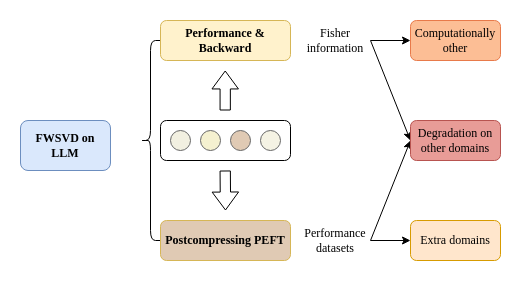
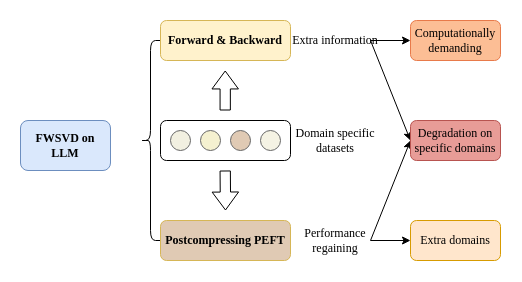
  <mxCell id="0" />
  <mxCell id="1" parent="0" />
- <mxCell id="2" value="&lt;font face=&quot;Times New Roman&quot;&gt;Computationally other&lt;/font&gt;" style="rounded=1;whiteSpace=wrap;html=1;fillColor=#FCBE95;strokeColor=#E87A4A;" vertex="1" parent="1"><mxGeometry x="410" y="20" width="90" height="40" as="geometry" /></mxCell>
+ <mxCell id="2" value="&lt;font face=&quot;Times New Roman&quot;&gt;Computationally demanding&lt;/font&gt;" style="rounded=1;whiteSpace=wrap;html=1;fillColor=#FCBE95;strokeColor=#E87A4A;" vertex="1" parent="1"><mxGeometry x="410" y="20" width="90" height="40" as="geometry" /></mxCell>
  <mxCell id="3" value="&lt;font face=&quot;Times New Roman&quot;&gt;&lt;b&gt;FWSVD on LLM&lt;/b&gt;&lt;/font&gt;" style="rounded=1;whiteSpace=wrap;html=1;fillColor=#dae8fc;strokeColor=#6c8ebf;" vertex="1" parent="1"><mxGeometry x="20" y="120" width="90" height="50" as="geometry" /></mxCell>
  <mxCell id="4" value="" style="shape=curlyBracket;whiteSpace=wrap;html=1;rounded=1;labelPosition=left;verticalLabelPosition=middle;align=right;verticalAlign=middle;" vertex="1" parent="1"><mxGeometry x="140" y="40" width="20" height="200" as="geometry" /></mxCell>
- <mxCell id="5" value="&lt;font face=&quot;Times New Roman&quot;&gt;&lt;b&gt;Performance &amp;amp; Backward&lt;/b&gt;&lt;/font&gt;" style="rounded=1;whiteSpace=wrap;html=1;fillColor=#fff2cc;strokeColor=#d6b656;" vertex="1" parent="1"><mxGeometry x="160" y="20" width="130" height="40" as="geometry" /></mxCell>
+ <mxCell id="5" value="&lt;font face=&quot;Times New Roman&quot;&gt;&lt;b&gt;Forward &amp;amp; Backward&lt;/b&gt;&lt;/font&gt;" style="rounded=1;whiteSpace=wrap;html=1;fillColor=#fff2cc;strokeColor=#d6b656;" vertex="1" parent="1"><mxGeometry x="160" y="20" width="130" height="40" as="geometry" /></mxCell>
  <mxCell id="6" value="&lt;font face=&quot;Times New Roman&quot;&gt;&lt;b&gt;Postcompressing PEFT&lt;/b&gt;&lt;/font&gt;" style="rounded=1;whiteSpace=wrap;html=1;fillColor=#e0cab4;strokeColor=#d6b656;" vertex="1" parent="1"><mxGeometry x="160" y="220" width="130" height="40" as="geometry" /></mxCell>
  <mxCell id="7" value="" style="rounded=1;whiteSpace=wrap;html=1;" vertex="1" parent="1"><mxGeometry x="160" y="120" width="130" height="40" as="geometry" /></mxCell>
  <mxCell id="8" value="" style="ellipse;whiteSpace=wrap;html=1;aspect=fixed;fillColor=#F2F0E1;fontColor=#333333;strokeColor=#666666;" vertex="1" parent="1"><mxGeometry x="170" y="130" width="20" height="20" as="geometry" /></mxCell>
  <mxCell id="9" value="" style="ellipse;whiteSpace=wrap;html=1;aspect=fixed;fillColor=#F5F1D0;fontColor=#333333;strokeColor=#666666;" vertex="1" parent="1"><mxGeometry x="200" y="130" width="20" height="20" as="geometry" /></mxCell>
  <mxCell id="10" value="" style="ellipse;whiteSpace=wrap;html=1;aspect=fixed;fillColor=#E0CAB4;fontColor=#333333;strokeColor=#666666;" vertex="1" parent="1"><mxGeometry x="230" y="130" width="20" height="20" as="geometry" /></mxCell>
  <mxCell id="11" value="" style="ellipse;whiteSpace=wrap;html=1;aspect=fixed;fillColor=#F5F3E4;fontColor=#333333;strokeColor=#666666;" vertex="1" parent="1"><mxGeometry x="260" y="130" width="20" height="20" as="geometry" /></mxCell>
+ <mxCell id="12" value="&lt;font face=&quot;Times New Roman&quot;&gt;Domain specific datasets&lt;/font&gt;" style="text;html=1;strokeColor=none;fillColor=none;align=center;verticalAlign=middle;whiteSpace=wrap;rounded=0;" vertex="1" parent="1"><mxGeometry x="290" y="125" width="90" height="30" as="geometry" /></mxCell>
  <mxCell id="13" value="" style="shape=flexArrow;endArrow=classic;html=1;rounded=0;width=10.286;endSize=5.651;endWidth=15.184;" edge="1" parent="1"><mxGeometry width="50" height="50" relative="1" as="geometry"><mxPoint x="224.71" y="110" as="sourcePoint" /><mxPoint x="224.71" y="70" as="targetPoint" /></mxGeometry></mxCell>
- <mxCell id="14" value="&lt;font face=&quot;Times New Roman&quot;&gt;Fisher information&lt;/font&gt;" style="text;html=1;strokeColor=none;fillColor=none;align=center;verticalAlign=middle;whiteSpace=wrap;rounded=0;" vertex="1" parent="1"><mxGeometry x="290" y="25" width="90" height="30" as="geometry" /></mxCell>
- <mxCell id="15" value="&lt;font face=&quot;Times New Roman&quot;&gt;Performance datasets&lt;/font&gt;" style="text;html=1;strokeColor=none;fillColor=none;align=center;verticalAlign=middle;whiteSpace=wrap;rounded=0;" vertex="1" parent="1"><mxGeometry x="290" y="225" width="90" height="30" as="geometry" /></mxCell>
+ <mxCell id="14" value="&lt;font face=&quot;Times New Roman&quot;&gt;Extra information&lt;/font&gt;" style="text;html=1;strokeColor=none;fillColor=none;align=center;verticalAlign=middle;whiteSpace=wrap;rounded=0;" vertex="1" parent="1"><mxGeometry x="290" y="25" width="90" height="30" as="geometry" /></mxCell>
+ <mxCell id="15" value="&lt;font face=&quot;Times New Roman&quot;&gt;Performance regaining&lt;/font&gt;" style="text;html=1;strokeColor=none;fillColor=none;align=center;verticalAlign=middle;whiteSpace=wrap;rounded=0;" vertex="1" parent="1"><mxGeometry x="290" y="225" width="90" height="30" as="geometry" /></mxCell>
  <mxCell id="16" value="" style="shape=flexArrow;endArrow=classic;html=1;rounded=0;width=10.286;endSize=5.651;endWidth=15.184;" edge="1" parent="1"><mxGeometry width="50" height="50" relative="1" as="geometry"><mxPoint x="224.71" y="170" as="sourcePoint" /><mxPoint x="225" y="210" as="targetPoint" /></mxGeometry></mxCell>
  <mxCell id="17" value="" style="endArrow=classic;html=1;rounded=0;" edge="1" parent="1"><mxGeometry width="50" height="50" relative="1" as="geometry"><mxPoint x="370" y="40" as="sourcePoint" /><mxPoint x="410" y="40" as="targetPoint" /></mxGeometry></mxCell>
  <mxCell id="18" value="" style="endArrow=classic;html=1;rounded=0;entryX=0;entryY=0.5;entryDx=0;entryDy=0;" edge="1" parent="1"><mxGeometry width="50" height="50" relative="1" as="geometry"><mxPoint x="370" y="40" as="sourcePoint" /><mxPoint x="410" y="140" as="targetPoint" /></mxGeometry></mxCell>
  <mxCell id="19" value="" style="endArrow=classic;html=1;rounded=0;entryX=0;entryY=0.5;entryDx=0;entryDy=0;" edge="1" parent="1"><mxGeometry width="50" height="50" relative="1" as="geometry"><mxPoint x="370" y="240" as="sourcePoint" /><mxPoint x="410" y="140" as="targetPoint" /></mxGeometry></mxCell>
  <mxCell id="20" value="" style="endArrow=classic;html=1;rounded=0;" edge="1" parent="1"><mxGeometry width="50" height="50" relative="1" as="geometry"><mxPoint x="370" y="240" as="sourcePoint" /><mxPoint x="410" y="240" as="targetPoint" /></mxGeometry></mxCell>
- <mxCell id="21" value="&lt;font face=&quot;Times New Roman&quot;&gt;Degradation on other domains&lt;/font&gt;" style="rounded=1;whiteSpace=wrap;html=1;fillColor=#E89C97;strokeColor=#b85450;" vertex="1" parent="1"><mxGeometry x="410" y="120" width="90" height="40" as="geometry" /></mxCell>
+ <mxCell id="21" value="&lt;font face=&quot;Times New Roman&quot;&gt;Degradation on specific domains&lt;/font&gt;" style="rounded=1;whiteSpace=wrap;html=1;fillColor=#E89C97;strokeColor=#b85450;" vertex="1" parent="1"><mxGeometry x="410" y="120" width="90" height="40" as="geometry" /></mxCell>
  <mxCell id="22" value="&lt;font face=&quot;Times New Roman&quot;&gt;Extra domains&lt;/font&gt;" style="rounded=1;whiteSpace=wrap;html=1;fillColor=#ffe6cc;strokeColor=#d79b00;" vertex="1" parent="1"><mxGeometry x="410" y="220" width="90" height="40" as="geometry" /></mxCell>
